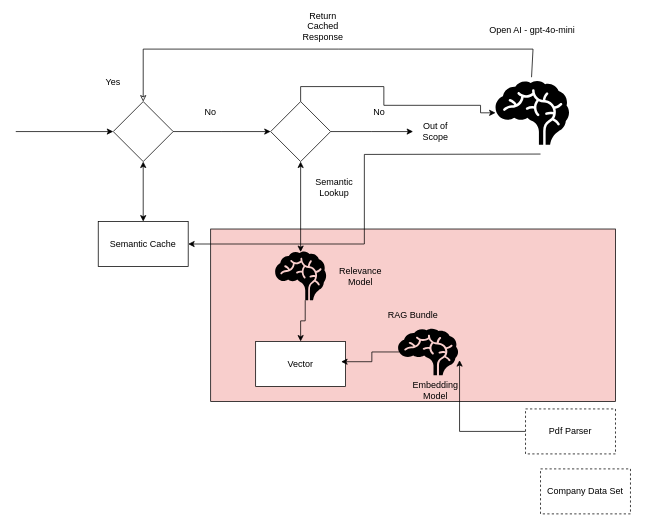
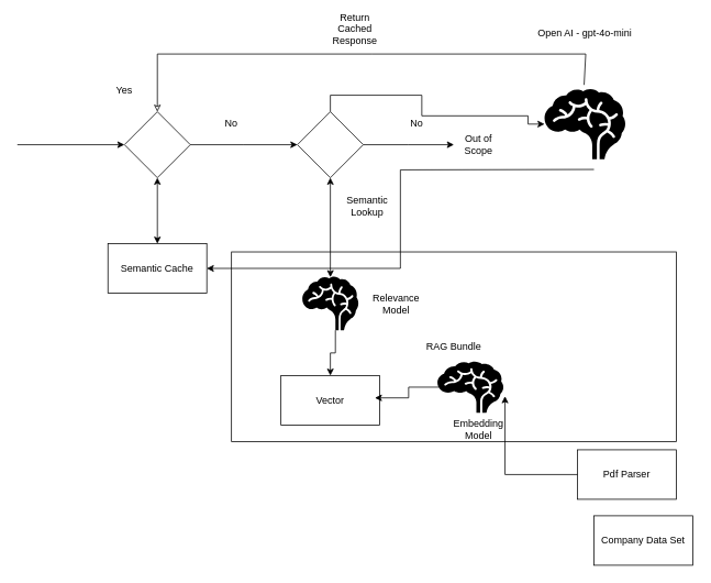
  <mxCell id="0" />
  <mxCell id="1" parent="0" />
- <mxCell id="2" value="RAG Bundle" style="rounded=0;whiteSpace=wrap;html=1;fillColor=#f8cecc;" vertex="1" parent="1"><mxGeometry x="280" y="305" width="540" height="230" as="geometry" /></mxCell>
+ <mxCell id="2" value="RAG Bundle" style="rounded=0;whiteSpace=wrap;html=1;" vertex="1" parent="1"><mxGeometry x="280" y="305" width="540" height="230" as="geometry" /></mxCell>
  <mxCell id="3" value="" style="endArrow=classic;html=1;rounded=0;" parent="1" edge="1"><mxGeometry width="50" height="50" relative="1" as="geometry"><mxPoint x="20" y="175" as="sourcePoint" /><mxPoint x="150" y="175" as="targetPoint" /></mxGeometry></mxCell>
  <mxCell id="4" style="edgeStyle=orthogonalEdgeStyle;rounded=0;orthogonalLoop=1;jettySize=auto;html=1;exitX=0.5;exitY=1;exitDx=0;exitDy=0;entryX=0.5;entryY=0;entryDx=0;entryDy=0;endArrow=classic;endFill=1;startArrow=classic;startFill=1;" parent="1" source="6" target="7" edge="1"><mxGeometry relative="1" as="geometry" /></mxCell>
  <mxCell id="5" style="edgeStyle=orthogonalEdgeStyle;rounded=0;orthogonalLoop=1;jettySize=auto;html=1;exitX=1;exitY=0.5;exitDx=0;exitDy=0;" parent="1" source="6" edge="1"><mxGeometry relative="1" as="geometry"><mxPoint x="360" y="175" as="targetPoint" /></mxGeometry></mxCell>
  <mxCell id="6" value="" style="rhombus;whiteSpace=wrap;html=1;" parent="1" vertex="1"><mxGeometry x="150" y="135" width="80" height="80" as="geometry" /></mxCell>
  <mxCell id="7" value="Semantic Cache" style="rounded=0;whiteSpace=wrap;html=1;" parent="1" vertex="1"><mxGeometry x="130" y="295" width="120" height="60" as="geometry" /></mxCell>
  <mxCell id="8" value="" style="endArrow=none;html=1;rounded=0;exitX=0.5;exitY=0;exitDx=0;exitDy=0;entryX=0.49;entryY=-0.059;entryDx=0;entryDy=0;entryPerimeter=0;startArrow=classic;startFill=0;" parent="1" source="6" edge="1" target="28"><mxGeometry width="50" height="50" relative="1" as="geometry"><mxPoint x="200" y="55" as="sourcePoint" /><mxPoint x="520" y="65" as="targetPoint" /><Array as="points"><mxPoint x="190" y="65" /><mxPoint x="450" y="65" /><mxPoint x="710" y="65" /></Array></mxGeometry></mxCell>
  <mxCell id="9" value="Return Cached Response" style="text;html=1;align=center;verticalAlign=middle;whiteSpace=wrap;rounded=0;" parent="1" vertex="1"><mxGeometry x="400" y="20" width="60" height="30" as="geometry" /></mxCell>
  <mxCell id="10" value="Yes" style="text;html=1;align=center;verticalAlign=middle;whiteSpace=wrap;rounded=0;" parent="1" vertex="1"><mxGeometry x="120" y="95" width="60" height="30" as="geometry" /></mxCell>
  <mxCell id="11" value="No" style="text;html=1;align=center;verticalAlign=middle;whiteSpace=wrap;rounded=0;" parent="1" vertex="1"><mxGeometry x="250" y="135" width="60" height="30" as="geometry" /></mxCell>
  <mxCell id="12" value="Vector" style="rounded=0;whiteSpace=wrap;html=1;" parent="1" vertex="1"><mxGeometry x="340" y="455" width="120" height="60" as="geometry" /></mxCell>
- <mxCell id="13" value="Pdf Parser" style="rounded=0;whiteSpace=wrap;html=1;dashed=1;" parent="1" vertex="1"><mxGeometry x="700" y="545" width="120" height="60" as="geometry" /></mxCell>
+ <mxCell id="13" value="Pdf Parser" style="rounded=0;whiteSpace=wrap;html=1;" parent="1" vertex="1"><mxGeometry x="700" y="545" width="120" height="60" as="geometry" /></mxCell>
  <mxCell id="14" value="" style="shape=mxgraph.signs.healthcare.brain;html=1;pointerEvents=1;fillColor=#000000;strokeColor=none;verticalLabelPosition=bottom;verticalAlign=top;align=center;" parent="1" vertex="1"><mxGeometry x="530" y="438" width="80" height="62" as="geometry" /></mxCell>
  <mxCell id="15" style="edgeStyle=orthogonalEdgeStyle;rounded=0;orthogonalLoop=1;jettySize=auto;html=1;exitX=0;exitY=0.5;exitDx=0;exitDy=0;entryX=1.025;entryY=0.677;entryDx=0;entryDy=0;entryPerimeter=0;" parent="1" source="13" target="14" edge="1"><mxGeometry relative="1" as="geometry" /></mxCell>
  <mxCell id="16" style="edgeStyle=orthogonalEdgeStyle;rounded=0;orthogonalLoop=1;jettySize=auto;html=1;exitX=0.015;exitY=0.5;exitDx=0;exitDy=0;exitPerimeter=0;entryX=0.95;entryY=0.45;entryDx=0;entryDy=0;entryPerimeter=0;" parent="1" source="14" target="12" edge="1"><mxGeometry relative="1" as="geometry" /></mxCell>
  <mxCell id="17" value="Embedding Model" style="text;html=1;align=center;verticalAlign=middle;whiteSpace=wrap;rounded=0;" parent="1" vertex="1"><mxGeometry x="550" y="505" width="60" height="30" as="geometry" /></mxCell>
  <mxCell id="18" style="edgeStyle=orthogonalEdgeStyle;rounded=0;orthogonalLoop=1;jettySize=auto;html=1;exitX=1;exitY=0.5;exitDx=0;exitDy=0;" parent="1" source="20" edge="1"><mxGeometry relative="1" as="geometry"><mxPoint x="550" y="175" as="targetPoint" /></mxGeometry></mxCell>
  <mxCell id="19" style="edgeStyle=orthogonalEdgeStyle;rounded=0;orthogonalLoop=1;jettySize=auto;html=1;exitX=0.5;exitY=0;exitDx=0;exitDy=0;" parent="1" source="20" target="28" edge="1"><mxGeometry relative="1" as="geometry"><mxPoint x="505" y="116" as="targetPoint" /><Array as="points"><mxPoint x="400" y="115" /><mxPoint x="511" y="115" /><mxPoint x="511" y="140" /><mxPoint x="640" y="140" /></Array></mxGeometry></mxCell>
  <mxCell id="20" value="" style="rhombus;whiteSpace=wrap;html=1;" parent="1" vertex="1"><mxGeometry x="360" y="135" width="80" height="80" as="geometry" /></mxCell>
  <mxCell id="21" style="edgeStyle=orthogonalEdgeStyle;rounded=0;orthogonalLoop=1;jettySize=auto;html=1;exitX=0.59;exitY=1;exitDx=0;exitDy=0;exitPerimeter=0;entryX=0.5;entryY=0;entryDx=0;entryDy=0;" parent="1" source="22" target="12" edge="1"><mxGeometry relative="1" as="geometry" /></mxCell>
  <mxCell id="22" value="" style="shape=mxgraph.signs.healthcare.brain;html=1;pointerEvents=1;fillColor=#000000;strokeColor=none;verticalLabelPosition=bottom;verticalAlign=top;align=center;" parent="1" vertex="1"><mxGeometry x="366" y="335" width="68" height="65" as="geometry" /></mxCell>
  <mxCell id="23" value="Relevance Model" style="text;html=1;align=center;verticalAlign=middle;whiteSpace=wrap;rounded=0;" parent="1" vertex="1"><mxGeometry x="450" y="352.5" width="60" height="30" as="geometry" /></mxCell>
  <mxCell id="24" style="edgeStyle=orthogonalEdgeStyle;rounded=0;orthogonalLoop=1;jettySize=auto;html=1;exitX=0.5;exitY=1;exitDx=0;exitDy=0;entryX=0.5;entryY=0.01;entryDx=0;entryDy=0;entryPerimeter=0;startArrow=classic;startFill=1;" parent="1" source="20" target="22" edge="1"><mxGeometry relative="1" as="geometry" /></mxCell>
  <mxCell id="25" value="Semantic Lookup" style="text;html=1;align=center;verticalAlign=middle;whiteSpace=wrap;rounded=0;" parent="1" vertex="1"><mxGeometry x="415" y="235" width="60" height="30" as="geometry" /></mxCell>
  <mxCell id="26" value="No" style="text;html=1;align=center;verticalAlign=middle;whiteSpace=wrap;rounded=0;" parent="1" vertex="1"><mxGeometry x="475" y="135" width="60" height="30" as="geometry" /></mxCell>
  <mxCell id="27" value="Out of Scope" style="text;html=1;align=center;verticalAlign=middle;whiteSpace=wrap;rounded=0;" parent="1" vertex="1"><mxGeometry x="550" y="160" width="60" height="30" as="geometry" /></mxCell>
  <mxCell id="28" value="" style="shape=mxgraph.signs.healthcare.brain;html=1;pointerEvents=1;fillColor=#000000;strokeColor=none;verticalLabelPosition=bottom;verticalAlign=top;align=center;" parent="1" vertex="1"><mxGeometry x="660" y="107.5" width="98" height="85" as="geometry" /></mxCell>
  <mxCell id="29" style="edgeStyle=orthogonalEdgeStyle;rounded=0;orthogonalLoop=1;jettySize=auto;html=1;entryX=1;entryY=0.5;entryDx=0;entryDy=0;" parent="1" target="7" edge="1"><mxGeometry relative="1" as="geometry"><mxPoint x="720" y="205" as="sourcePoint" /></mxGeometry></mxCell>
  <mxCell id="30" value="Open AI - gpt-4o-mini" style="text;html=1;align=center;verticalAlign=middle;whiteSpace=wrap;rounded=0;" parent="1" vertex="1"><mxGeometry x="649" y="25" width="120" height="30" as="geometry" /></mxCell>
- <mxCell id="31" value="Company Data Set" style="rounded=0;whiteSpace=wrap;html=1;dashed=1;" vertex="1" parent="1"><mxGeometry x="720" y="625" width="120" height="60" as="geometry" /></mxCell>
+ <mxCell id="31" value="Company Data Set" style="rounded=0;whiteSpace=wrap;html=1;" vertex="1" parent="1"><mxGeometry x="720" y="625" width="120" height="60" as="geometry" /></mxCell>
